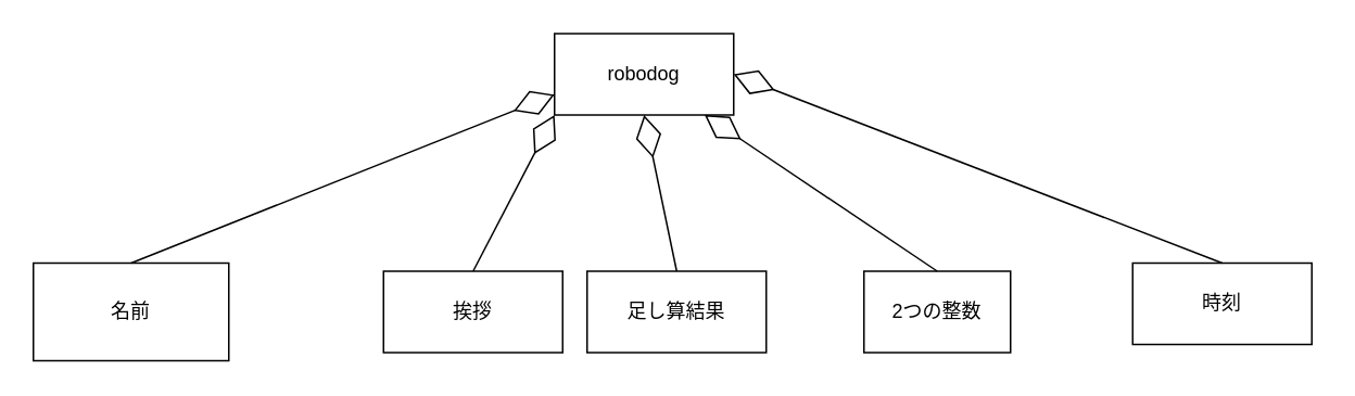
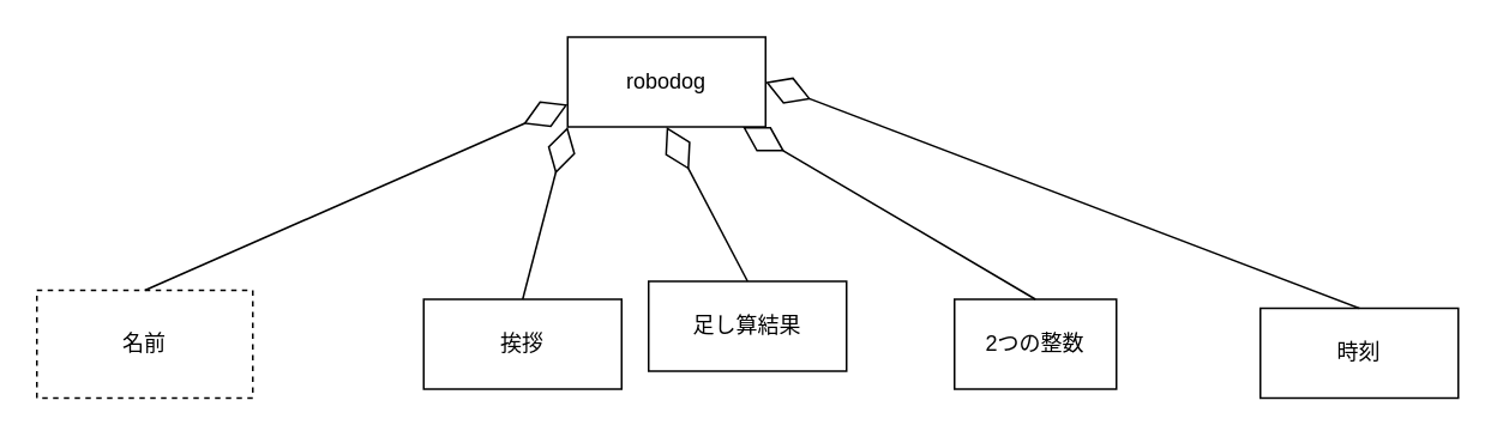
  <mxCell id="0" />
  <mxCell id="1" parent="0" />
- <mxCell id="2" value="名前" style="rounded=0;whiteSpace=wrap;html=1;" vertex="1" parent="1"><mxGeometry x="20" y="161" width="120" height="60" as="geometry" /></mxCell>
+ <mxCell id="2" value="名前" style="rounded=0;whiteSpace=wrap;html=1;dashed=1;" vertex="1" parent="1"><mxGeometry x="20" y="161" width="120" height="60" as="geometry" /></mxCell>
  <mxCell id="3" value="" style="endArrow=diamondThin;endFill=0;endSize=24;html=1;rounded=0;exitX=0.5;exitY=0;exitDx=0;exitDy=0;entryX=0;entryY=0.75;entryDx=0;entryDy=0;" edge="1" parent="1" source="2" target="4"><mxGeometry width="160" relative="1" as="geometry"><mxPoint x="360" y="-129" as="sourcePoint" /><mxPoint x="230" y="91" as="targetPoint" /></mxGeometry></mxCell>
- <mxCell id="4" value="robodog" style="html=1;whiteSpace=wrap;" vertex="1" parent="1"><mxGeometry x="340" y="20" width="110" height="50" as="geometry" /></mxCell>
- <mxCell id="5" value="時刻" style="html=1;whiteSpace=wrap;" vertex="1" parent="1"><mxGeometry x="695" y="161" width="110" height="50" as="geometry" /></mxCell>
- <mxCell id="6" value="足し算結果" style="html=1;whiteSpace=wrap;" vertex="1" parent="1"><mxGeometry x="360" y="166" width="110" height="50" as="geometry" /></mxCell>
+ <mxCell id="4" value="robodog" style="html=1;whiteSpace=wrap;" vertex="1" parent="1"><mxGeometry x="315" y="20" width="110" height="50" as="geometry" /></mxCell>
+ <mxCell id="5" value="時刻" style="html=1;whiteSpace=wrap;" vertex="1" parent="1"><mxGeometry x="700" y="171" width="110" height="50" as="geometry" /></mxCell>
+ <mxCell id="6" value="足し算結果" style="html=1;whiteSpace=wrap;" vertex="1" parent="1"><mxGeometry x="360" y="156" width="110" height="50" as="geometry" /></mxCell>
  <mxCell id="7" value="2つの整数" style="html=1;whiteSpace=wrap;" vertex="1" parent="1"><mxGeometry x="530" y="166" width="90" height="50" as="geometry" /></mxCell>
  <mxCell id="8" value="挨拶" style="html=1;whiteSpace=wrap;" vertex="1" parent="1"><mxGeometry x="235" y="166" width="110" height="50" as="geometry" /></mxCell>
  <mxCell id="9" value="" style="endArrow=diamondThin;endFill=0;endSize=24;html=1;rounded=0;exitX=0.5;exitY=0;exitDx=0;exitDy=0;entryX=0;entryY=1;entryDx=0;entryDy=0;" edge="1" parent="1" source="8" target="4"><mxGeometry width="160" relative="1" as="geometry"><mxPoint x="590" y="131" as="sourcePoint" /><mxPoint x="750" y="131" as="targetPoint" /></mxGeometry></mxCell>
  <mxCell id="10" value="" style="endArrow=diamondThin;endFill=0;endSize=24;html=1;rounded=0;exitX=0.5;exitY=0;exitDx=0;exitDy=0;entryX=0.5;entryY=1;entryDx=0;entryDy=0;" edge="1" parent="1" source="6" target="4"><mxGeometry width="160" relative="1" as="geometry"><mxPoint x="390" y="131" as="sourcePoint" /><mxPoint x="550" y="131" as="targetPoint" /></mxGeometry></mxCell>
  <mxCell id="11" value="" style="endArrow=diamondThin;endFill=0;endSize=24;html=1;rounded=0;exitX=0.5;exitY=0;exitDx=0;exitDy=0;" edge="1" parent="1" source="7" target="4"><mxGeometry width="160" relative="1" as="geometry"><mxPoint x="390" y="131" as="sourcePoint" /><mxPoint x="550" y="131" as="targetPoint" /></mxGeometry></mxCell>
  <mxCell id="12" value="" style="endArrow=diamondThin;endFill=0;endSize=24;html=1;rounded=0;exitX=0.5;exitY=0;exitDx=0;exitDy=0;entryX=1;entryY=0.5;entryDx=0;entryDy=0;" edge="1" parent="1" source="5" target="4"><mxGeometry width="160" relative="1" as="geometry"><mxPoint x="530" y="131" as="sourcePoint" /><mxPoint x="690" y="131" as="targetPoint" /></mxGeometry></mxCell>
